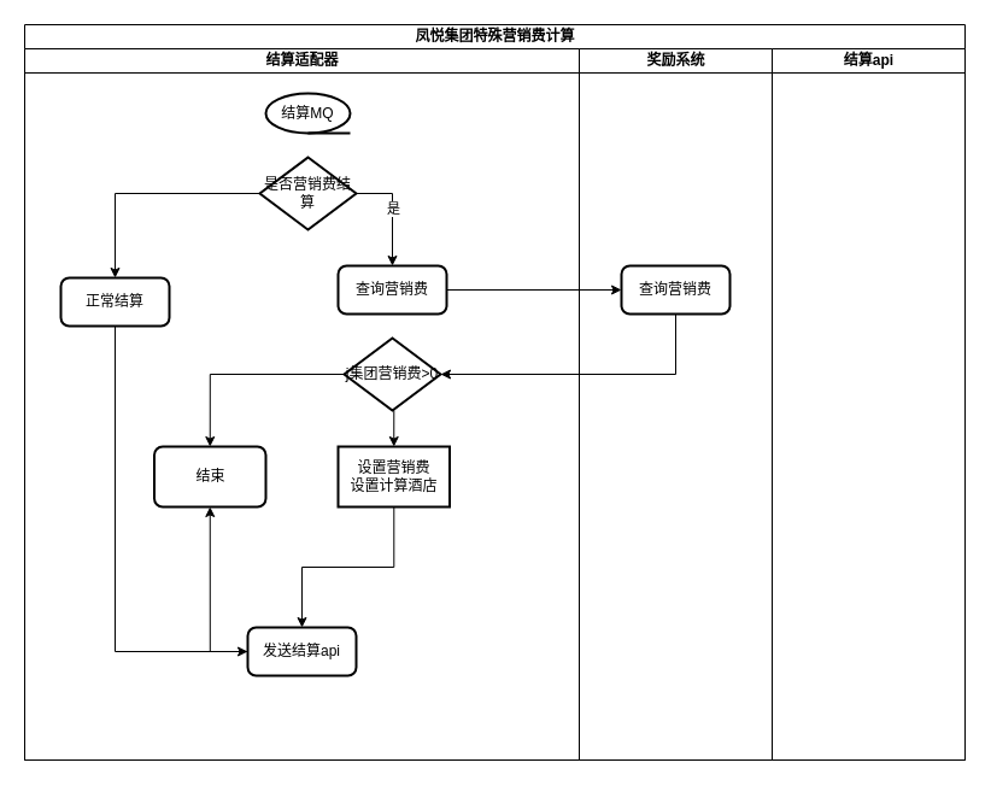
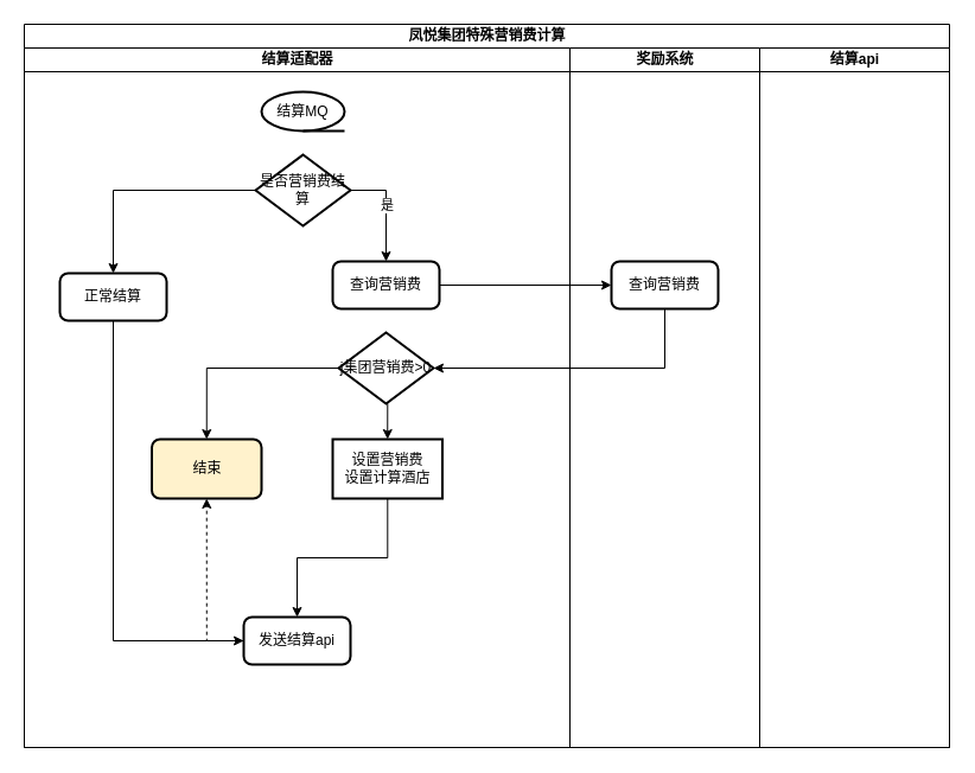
  <mxCell id="0" />
  <mxCell id="1" parent="0" />
  <mxCell id="2" value="凤悦集团特殊营销费计算" style="swimlane;childLayout=stackLayout;resizeParent=1;resizeParentMax=0;startSize=20;html=1;" vertex="1" parent="1"><mxGeometry x="20" y="20" width="780" height="610" as="geometry" /></mxCell>
  <mxCell id="3" value="结算适配器" style="swimlane;startSize=20;html=1;" vertex="1" parent="2"><mxGeometry y="20" width="460" height="590" as="geometry" /></mxCell>
  <mxCell id="4" value="结算MQ" style="strokeWidth=2;html=1;shape=mxgraph.flowchart.sequential_data;whiteSpace=wrap;" vertex="1" parent="3"><mxGeometry x="200" y="37" width="70" height="33" as="geometry" /></mxCell>
  <mxCell id="5" style="edgeStyle=orthogonalEdgeStyle;rounded=0;orthogonalLoop=1;jettySize=auto;html=1;exitX=1;exitY=0.5;exitDx=0;exitDy=0;exitPerimeter=0;entryX=0.5;entryY=0;entryDx=0;entryDy=0;" edge="1" parent="3" source="8" target="9"><mxGeometry relative="1" as="geometry" /></mxCell>
  <mxCell id="6" value="是" style="edgeLabel;html=1;align=center;verticalAlign=middle;resizable=0;points=[];" vertex="1" connectable="0" parent="5"><mxGeometry x="-0.067" relative="1" as="geometry"><mxPoint as="offset" /></mxGeometry></mxCell>
  <mxCell id="7" style="edgeStyle=orthogonalEdgeStyle;rounded=0;orthogonalLoop=1;jettySize=auto;html=1;exitX=0;exitY=0.5;exitDx=0;exitDy=0;exitPerimeter=0;entryX=0.5;entryY=0;entryDx=0;entryDy=0;" edge="1" parent="3" source="8" target="19"><mxGeometry relative="1" as="geometry" /></mxCell>
  <mxCell id="8" value="是否营销费结算" style="strokeWidth=2;html=1;shape=mxgraph.flowchart.decision;whiteSpace=wrap;" vertex="1" parent="3"><mxGeometry x="195" y="90" width="80" height="60" as="geometry" /></mxCell>
  <mxCell id="9" value="查询营销费" style="rounded=1;whiteSpace=wrap;html=1;absoluteArcSize=1;arcSize=14;strokeWidth=2;" vertex="1" parent="3"><mxGeometry x="260" y="180" width="90" height="40" as="geometry" /></mxCell>
  <mxCell id="10" style="edgeStyle=orthogonalEdgeStyle;rounded=0;orthogonalLoop=1;jettySize=auto;html=1;exitX=0.5;exitY=1;exitDx=0;exitDy=0;exitPerimeter=0;entryX=0.5;entryY=0;entryDx=0;entryDy=0;" edge="1" parent="3" source="12" target="14"><mxGeometry relative="1" as="geometry" /></mxCell>
  <mxCell id="11" style="edgeStyle=orthogonalEdgeStyle;rounded=0;orthogonalLoop=1;jettySize=auto;html=1;exitX=0;exitY=0.5;exitDx=0;exitDy=0;exitPerimeter=0;entryX=0.5;entryY=0;entryDx=0;entryDy=0;" edge="1" parent="3" source="12" target="17"><mxGeometry relative="1" as="geometry" /></mxCell>
  <mxCell id="12" value="j集团营销费&amp;gt;0" style="strokeWidth=2;html=1;shape=mxgraph.flowchart.decision;whiteSpace=wrap;" vertex="1" parent="3"><mxGeometry x="265" y="240" width="80" height="60" as="geometry" /></mxCell>
  <mxCell id="13" value="" style="edgeStyle=orthogonalEdgeStyle;rounded=0;orthogonalLoop=1;jettySize=auto;html=1;" edge="1" parent="3" source="14" target="16"><mxGeometry relative="1" as="geometry" /></mxCell>
  <mxCell id="14" value="设置营销费&lt;br&gt;设置计算酒店" style="whiteSpace=wrap;html=1;absoluteArcSize=1;arcSize=14;strokeWidth=2;rounded=0;" vertex="1" parent="3"><mxGeometry x="260" y="330" width="92.5" height="50" as="geometry" /></mxCell>
- <mxCell id="15" style="edgeStyle=orthogonalEdgeStyle;rounded=0;orthogonalLoop=1;jettySize=auto;html=1;exitX=0;exitY=0.5;exitDx=0;exitDy=0;entryX=0.5;entryY=1;entryDx=0;entryDy=0;" edge="1" parent="3" source="16" target="17"><mxGeometry relative="1" as="geometry" /></mxCell>
+ <mxCell id="15" style="edgeStyle=orthogonalEdgeStyle;rounded=0;orthogonalLoop=1;jettySize=auto;html=1;exitX=0;exitY=0.5;exitDx=0;exitDy=0;entryX=0.5;entryY=1;entryDx=0;entryDy=0;dashed=1;" edge="1" parent="3" source="16" target="17"><mxGeometry relative="1" as="geometry" /></mxCell>
  <mxCell id="16" value="发送结算api" style="rounded=1;whiteSpace=wrap;html=1;absoluteArcSize=1;arcSize=14;strokeWidth=2;" vertex="1" parent="3"><mxGeometry x="185" y="480" width="90" height="40" as="geometry" /></mxCell>
- <mxCell id="17" value="结束" style="rounded=1;whiteSpace=wrap;html=1;absoluteArcSize=1;arcSize=14;strokeWidth=2;" vertex="1" parent="3"><mxGeometry x="107.5" y="330" width="92.5" height="50" as="geometry" /></mxCell>
+ <mxCell id="17" value="结束" style="rounded=1;whiteSpace=wrap;html=1;absoluteArcSize=1;arcSize=14;strokeWidth=2;fillColor=#fff2cc;" vertex="1" parent="3"><mxGeometry x="107.5" y="330" width="92.5" height="50" as="geometry" /></mxCell>
  <mxCell id="18" style="edgeStyle=orthogonalEdgeStyle;rounded=0;orthogonalLoop=1;jettySize=auto;html=1;exitX=0.5;exitY=1;exitDx=0;exitDy=0;entryX=0;entryY=0.5;entryDx=0;entryDy=0;" edge="1" parent="3" source="19" target="16"><mxGeometry relative="1" as="geometry" /></mxCell>
  <mxCell id="19" value="正常结算" style="rounded=1;whiteSpace=wrap;html=1;absoluteArcSize=1;arcSize=14;strokeWidth=2;" vertex="1" parent="3"><mxGeometry x="30" y="190" width="90" height="40" as="geometry" /></mxCell>
  <mxCell id="20" value="奖励系统" style="swimlane;startSize=20;html=1;" vertex="1" parent="2"><mxGeometry x="460" y="20" width="160" height="590" as="geometry" /></mxCell>
  <mxCell id="21" value="查询营销费" style="rounded=1;whiteSpace=wrap;html=1;absoluteArcSize=1;arcSize=14;strokeWidth=2;" vertex="1" parent="20"><mxGeometry x="35" y="180" width="90" height="40" as="geometry" /></mxCell>
  <mxCell id="22" style="edgeStyle=orthogonalEdgeStyle;rounded=0;orthogonalLoop=1;jettySize=auto;html=1;exitX=1;exitY=0.5;exitDx=0;exitDy=0;entryX=0;entryY=0.5;entryDx=0;entryDy=0;" edge="1" parent="2" source="9" target="21"><mxGeometry relative="1" as="geometry" /></mxCell>
  <mxCell id="23" style="edgeStyle=orthogonalEdgeStyle;rounded=0;orthogonalLoop=1;jettySize=auto;html=1;exitX=0.5;exitY=1;exitDx=0;exitDy=0;entryX=1;entryY=0.5;entryDx=0;entryDy=0;entryPerimeter=0;" edge="1" parent="2" source="21" target="12"><mxGeometry relative="1" as="geometry"><mxPoint x="300.0" y="320" as="targetPoint" /></mxGeometry></mxCell>
  <mxCell id="24" value="结算api" style="swimlane;startSize=20;html=1;" vertex="1" parent="2"><mxGeometry x="620" y="20" width="160" height="590" as="geometry" /></mxCell>
